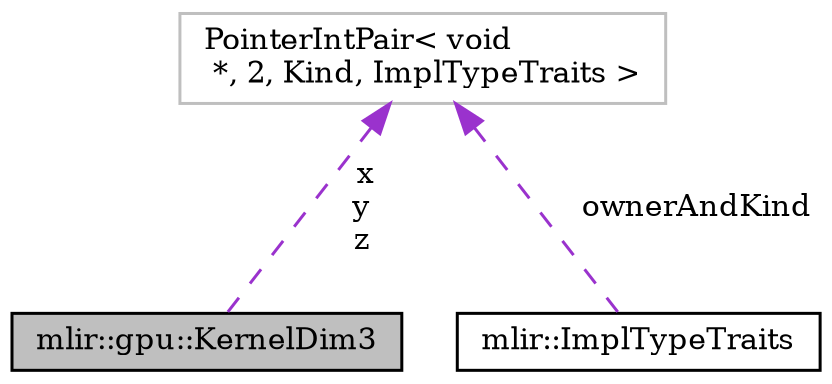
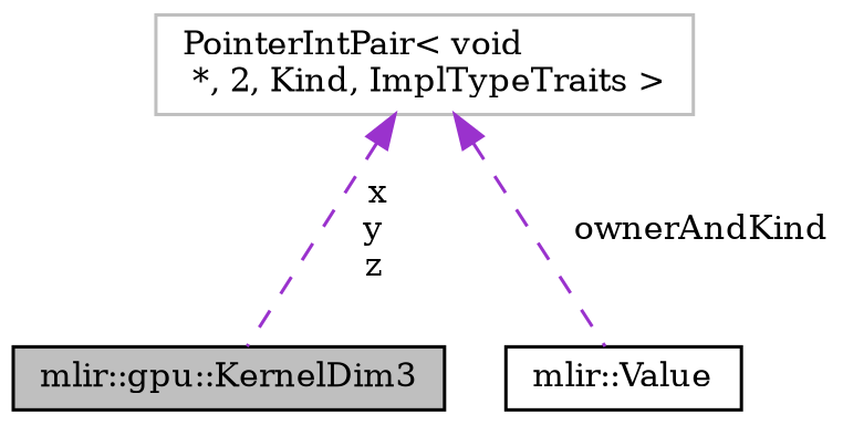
  digraph {
    fontname="DejaVu Serif"
    node [color=black fontname="DejaVu Serif" fontsize=10 shape=record]
    edge [color=darkorchid3 dir=back fontname="DejaVu Serif" fontsize=10 labelfontname=Helvetica labelfontsize=10 style=dashed]
    n1 [fillcolor=grey75 fontcolor=black height=0.2 label="mlir::gpu::KernelDim3" style=filled width=0.4]
-   n2 [height=0.2 label="mlir::ImplTypeTraits" width=0.4]
+   n2 [height=0.2 label="mlir::Value" width=0.4]
    n3 [color=grey75 height=0.2 label="PointerIntPair\< void\l *, 2, Kind, ImplTypeTraits \>" width=0.4]
    n3 -> n1 [label=" x\ny\nz"]
    n3 -> n2 [label=" ownerAndKind"]
  }
